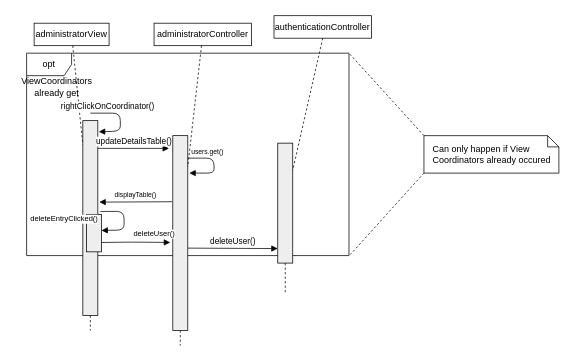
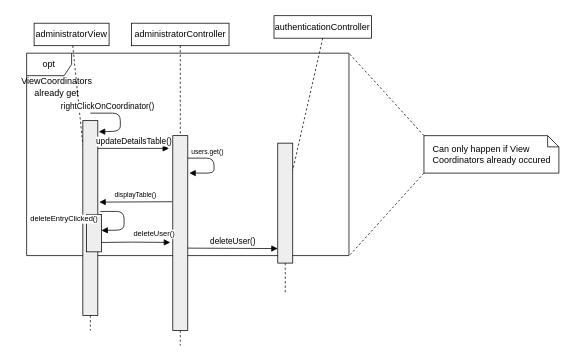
  <mxCell id="0" />
  <mxCell id="1" parent="0" />
  <mxCell id="2" value="opt" style="shape=umlFrame;whiteSpace=wrap;html=1;" parent="1" vertex="1"><mxGeometry x="35" y="70" width="430" height="270" as="geometry" /></mxCell>
  <mxCell id="3" value="authenticationController" style="shape=rect;html=1;whiteSpace=wrap;align=center;" parent="1" vertex="1"><mxGeometry x="365" y="20" width="130" height="30" as="geometry" /></mxCell>
  <mxCell id="4" value="administratorView" style="shape=rect;html=1;whiteSpace=wrap;align=center;" parent="1" vertex="1"><mxGeometry x="45" y="30" width="100" height="30" as="geometry" /></mxCell>
  <mxCell id="5" value="" style="edgeStyle=none;html=1;dashed=1;endArrow=none;" parent="1" source="4" target="6" edge="1"><mxGeometry relative="1" as="geometry" /></mxCell>
  <mxCell id="6" value="" style="shape=rect;html=1;fillColor=#eeeeee;" parent="1" vertex="1"><mxGeometry x="110" y="160" width="20" height="260" as="geometry" /></mxCell>
  <mxCell id="7" value="" style="shape=rect;html=1;fillColor=#eeeeee;" parent="1" vertex="1"><mxGeometry x="370" y="190" width="20" height="160" as="geometry" /></mxCell>
  <mxCell id="8" value="" style="edgeStyle=none;html=1;dashed=1;endArrow=none;align=center;verticalAlign=bottom;exitX=0.5;exitY=1;" parent="1" source="3" target="7" edge="1"><mxGeometry x="1" relative="1" as="geometry"><mxPoint x="380" y="420" as="targetPoint" /><mxPoint x="380" y="60" as="sourcePoint" /></mxGeometry></mxCell>
  <mxCell id="9" value="rightClickOnCoordinator()" style="html=1;verticalAlign=bottom;endArrow=block;entryX=1.062;entryY=0.057;entryDx=0;entryDy=0;entryPerimeter=0;" parent="1" target="6" edge="1"><mxGeometry x="-0.509" width="80" relative="1" as="geometry"><mxPoint x="120" y="150" as="sourcePoint" /><mxPoint x="129" y="239" as="targetPoint" /><Array as="points"><mxPoint x="160" y="150" /><mxPoint x="160" y="174" /></Array><mxPoint as="offset" /></mxGeometry></mxCell>
- <mxCell id="10" value="administratorController" style="shape=rect;html=1;whiteSpace=wrap;align=center;" parent="1" vertex="1"><mxGeometry x="205" y="30" width="130" height="30" as="geometry" /></mxCell>
+ <mxCell id="10" value="administratorController" style="shape=rect;html=1;whiteSpace=wrap;align=center;" parent="1" vertex="1"><mxGeometry x="175" y="30" width="130" height="30" as="geometry" /></mxCell>
  <mxCell id="11" value="" style="edgeStyle=none;html=1;dashed=1;endArrow=none;" parent="1" source="13" edge="1"><mxGeometry relative="1" as="geometry"><mxPoint x="240" y="460" as="targetPoint" /></mxGeometry></mxCell>
  <mxCell id="12" value="updateDetailsTable()" style="html=1;verticalAlign=bottom;endArrow=block;" parent="1" edge="1"><mxGeometry width="80" relative="1" as="geometry"><mxPoint x="130" y="197" as="sourcePoint" /><mxPoint x="225" y="197" as="targetPoint" /></mxGeometry></mxCell>
  <mxCell id="13" value="" style="shape=rect;html=1;fillColor=#eeeeee;" parent="1" vertex="1"><mxGeometry x="230" y="180" width="20" height="260" as="geometry" /></mxCell>
  <mxCell id="14" value="" style="edgeStyle=none;html=1;dashed=1;endArrow=none;" parent="1" source="10" target="13" edge="1"><mxGeometry relative="1" as="geometry"><mxPoint x="240" y="60" as="sourcePoint" /><mxPoint x="240" y="500" as="targetPoint" /></mxGeometry></mxCell>
  <mxCell id="15" value="users.get()" style="html=1;verticalAlign=bottom;endArrow=block;fontSize=9;entryX=1.1;entryY=0.192;entryDx=0;entryDy=0;entryPerimeter=0;" parent="1" target="13" edge="1"><mxGeometry x="-0.402" width="80" relative="1" as="geometry"><mxPoint x="250" y="210" as="sourcePoint" /><mxPoint x="366" y="210" as="targetPoint" /><mxPoint as="offset" /><Array as="points"><mxPoint x="285" y="210" /><mxPoint x="285" y="230" /></Array></mxGeometry></mxCell>
  <mxCell id="16" value="displayTable()" style="html=1;verticalAlign=bottom;endArrow=block;fontSize=9;exitX=-0.041;exitY=0.339;exitDx=0;exitDy=0;entryX=1.097;entryY=0.418;entryDx=0;entryDy=0;entryPerimeter=0;exitPerimeter=0;" parent="1" source="13" target="6" edge="1"><mxGeometry width="80" relative="1" as="geometry"><mxPoint x="155" y="490" as="sourcePoint" /><mxPoint x="135" y="293" as="targetPoint" /></mxGeometry></mxCell>
  <mxCell id="17" value="&lt;span style=&quot;text-align: left ; white-space: normal&quot;&gt;ViewCoordinators&lt;/span&gt;&lt;br&gt;already get" style="text;html=1;align=center;verticalAlign=middle;resizable=0;points=[];autosize=1;" parent="1" vertex="1"><mxGeometry x="20" y="100" width="110" height="30" as="geometry" /></mxCell>
  <mxCell id="18" value="Can only happen if View Coordinators already occured" style="shape=note;size=15;align=left;spacingLeft=10;html=1;whiteSpace=wrap;" parent="1" vertex="1"><mxGeometry x="565" y="180" width="180" height="50" as="geometry" /></mxCell>
  <mxCell id="19" value="" style="edgeStyle=none;endArrow=none;exitX=0;exitY=1;dashed=1;html=1;entryX=1.004;entryY=0.995;entryDx=0;entryDy=0;entryPerimeter=0;exitDx=0;exitDy=0;exitPerimeter=0;" parent="1" source="18" target="2" edge="1"><mxGeometry x="1" relative="1" as="geometry"><mxPoint x="755" y="150" as="targetPoint" /></mxGeometry></mxCell>
  <mxCell id="20" value="" style="edgeStyle=none;endArrow=none;exitX=0;exitY=0;dashed=1;html=1;entryX=1;entryY=0;entryDx=0;entryDy=0;entryPerimeter=0;exitDx=0;exitDy=0;exitPerimeter=0;" parent="1" source="18" target="2" edge="1"><mxGeometry x="1" relative="1" as="geometry"><mxPoint x="915" y="150" as="targetPoint" /></mxGeometry></mxCell>
  <mxCell id="21" value="" style="endArrow=none;dashed=1;html=1;fontSize=9;exitX=0.5;exitY=1;exitDx=0;exitDy=0;" parent="1" source="6" edge="1"><mxGeometry width="50" height="50" relative="1" as="geometry"><mxPoint x="120" y="400" as="sourcePoint" /><mxPoint x="120" y="440" as="targetPoint" /></mxGeometry></mxCell>
  <mxCell id="22" value="" style="edgeStyle=none;html=1;dashed=1;endArrow=none;align=center;verticalAlign=bottom;exitX=0.5;exitY=1;" parent="1" source="7" edge="1"><mxGeometry x="1" relative="1" as="geometry"><mxPoint x="380" y="390" as="targetPoint" /><mxPoint x="380" y="300" as="sourcePoint" /></mxGeometry></mxCell>
  <mxCell id="23" value="" style="shape=rect;html=1;fillColor=#eeeeee;" parent="1" vertex="1"><mxGeometry x="115" y="285" width="20" height="50" as="geometry" /></mxCell>
  <mxCell id="24" value="deleteEntryClicked()" style="html=1;verticalAlign=bottom;endArrow=block;exitX=1.166;exitY=0.466;exitDx=0;exitDy=0;exitPerimeter=0;entryX=0.99;entryY=0.428;entryDx=0;entryDy=0;entryPerimeter=0;fontSize=10;" parent="1" source="6" target="23" edge="1"><mxGeometry x="1" y="-50" width="80" relative="1" as="geometry"><mxPoint x="345" y="330" as="sourcePoint" /><mxPoint x="425" y="330" as="targetPoint" /><Array as="points"><mxPoint x="165" y="281" /><mxPoint x="165" y="306" /></Array><mxPoint x="-49" y="44" as="offset" /></mxGeometry></mxCell>
  <mxCell id="25" value="deleteUser()" style="html=1;verticalAlign=bottom;endArrow=block;exitX=1;exitY=0.75;exitDx=0;exitDy=0;entryX=-0.171;entryY=0.548;entryDx=0;entryDy=0;entryPerimeter=0;fontSize=10;" parent="1" source="23" target="13" edge="1"><mxGeometry x="0.528" y="2" width="80" relative="1" as="geometry"><mxPoint x="235" y="280" as="sourcePoint" /><mxPoint x="315" y="280" as="targetPoint" /><Array as="points"><mxPoint x="175" y="322" /></Array><mxPoint as="offset" /></mxGeometry></mxCell>
  <mxCell id="26" value="deleteUser()" style="html=1;verticalAlign=bottom;endArrow=block;exitX=1;exitY=0.577;exitDx=0;exitDy=0;entryX=0;entryY=0.879;entryDx=0;entryDy=0;entryPerimeter=0;exitPerimeter=0;" parent="1" source="13" target="7" edge="1"><mxGeometry width="80" relative="1" as="geometry"><mxPoint x="145" y="332.5" as="sourcePoint" /><mxPoint x="236.58" y="332.48" as="targetPoint" /></mxGeometry></mxCell>
